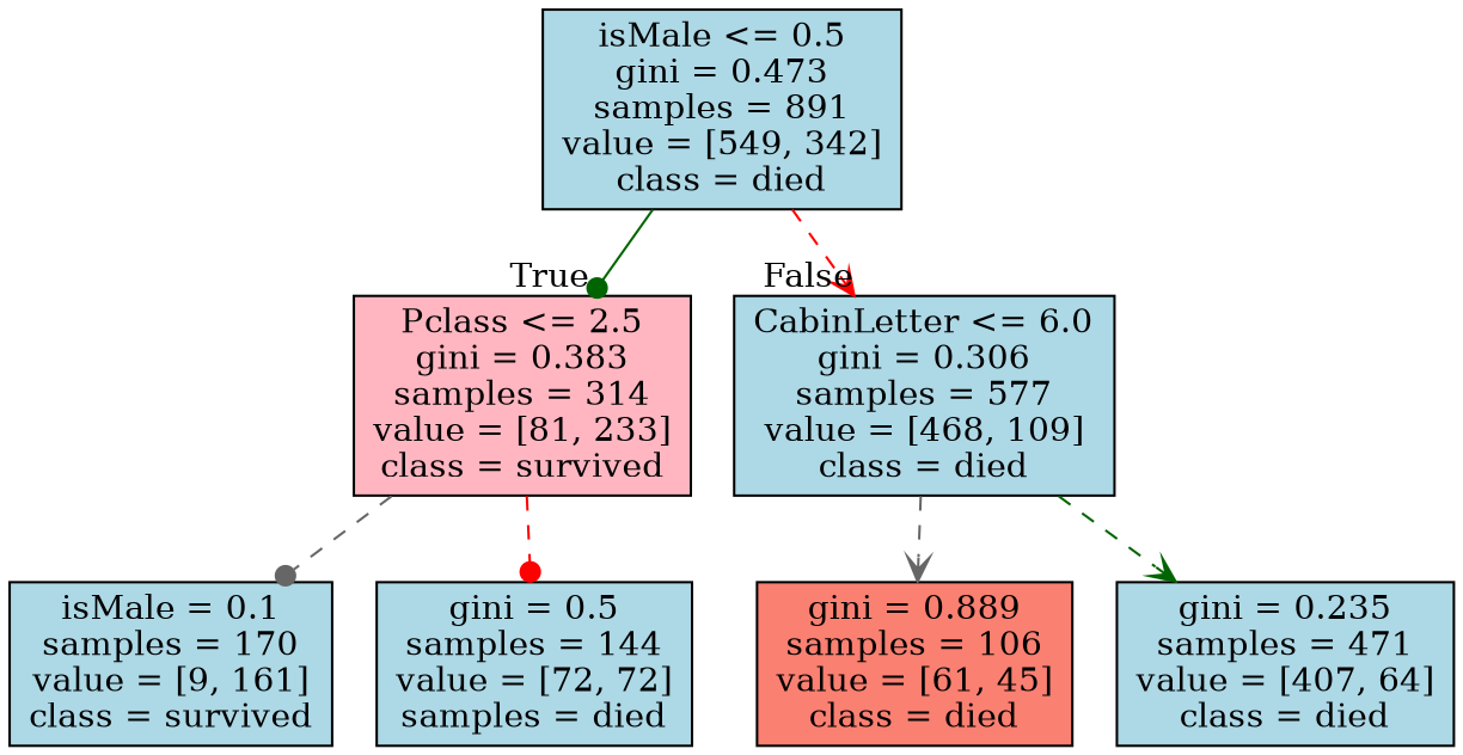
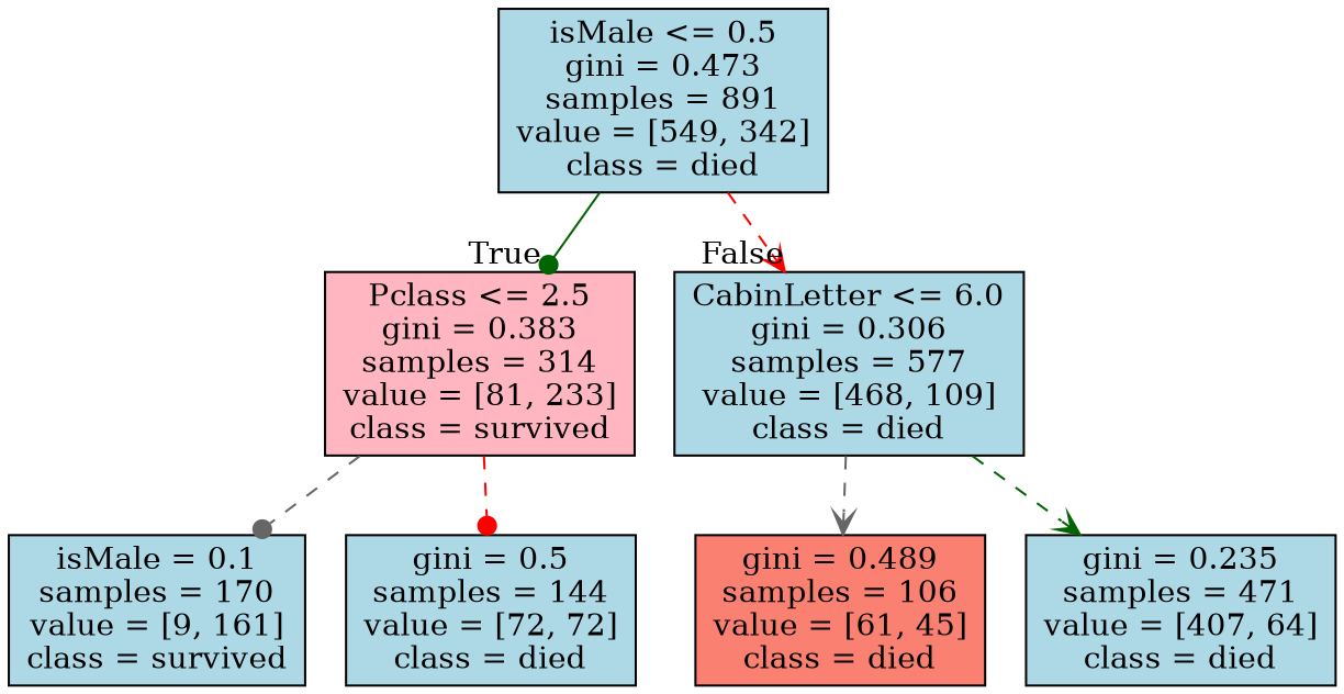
  digraph {
    node [color=black fillcolor=lightblue shape=box style=filled]
    edge [arrowhead=dot color=darkgreen style=dashed]
    n1 [label="isMale <= 0.5\ngini = 0.473\nsamples = 891\nvalue = [549, 342]\nclass = died"]
    n2 [fillcolor=lightpink label="Pclass <= 2.5\ngini = 0.383\nsamples = 314\nvalue = [81, 233]\nclass = survived"]
    n3 [label="CabinLetter <= 6.0\ngini = 0.306\nsamples = 577\nvalue = [468, 109]\nclass = died"]
    n4 [label="isMale = 0.1\nsamples = 170\nvalue = [9, 161]\nclass = survived"]
-   n5 [label="gini = 0.5\nsamples = 144\nvalue = [72, 72]\nsamples = died"]
-   n6 [fillcolor=salmon label="gini = 0.889\nsamples = 106\nvalue = [61, 45]\nclass = died"]
+   n5 [label="gini = 0.5\nsamples = 144\nvalue = [72, 72]\nclass = died"]
+   n6 [fillcolor=salmon label="gini = 0.489\nsamples = 106\nvalue = [61, 45]\nclass = died"]
    n7 [label="gini = 0.235\nsamples = 471\nvalue = [407, 64]\nclass = died"]
    n1 -> n2 [headlabel=True labelangle=45 labeldistance=2.5 style=solid]
    n1 -> n3 [arrowhead=vee color=red headlabel=False labelangle=-45 labeldistance=2.5]
    n2 -> n4 [color=gray40]
    n2 -> n5 [color=red]
    n3 -> n6 [arrowhead=vee color=gray40]
    n3 -> n7 [arrowhead=vee]
  }
